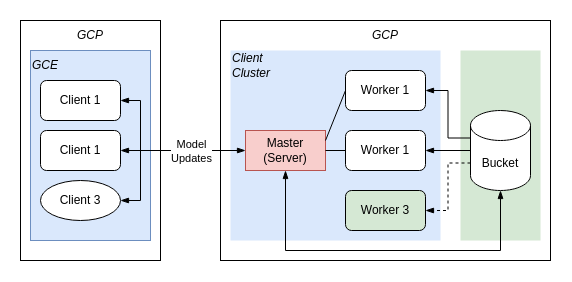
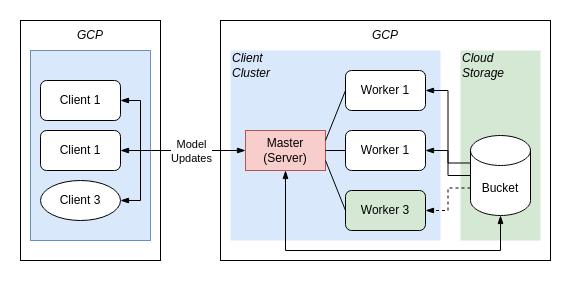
  <mxCell id="0" />
  <mxCell id="1" parent="0" />
  <mxCell id="2" value="" style="rounded=0;whiteSpace=wrap;html=1;" vertex="1" parent="1"><mxGeometry x="20" y="20" width="140" height="240" as="geometry" /></mxCell>
  <mxCell id="3" value="" style="rounded=0;whiteSpace=wrap;html=1;" vertex="1" parent="1"><mxGeometry x="220" y="20" width="330" height="240" as="geometry" /></mxCell>
  <mxCell id="4" value="" style="rounded=0;whiteSpace=wrap;html=1;fillColor=#d5e8d4;strokeColor=none;" vertex="1" parent="1"><mxGeometry x="460" y="50" width="80" height="190" as="geometry" /></mxCell>
  <mxCell id="5" value="" style="rounded=0;whiteSpace=wrap;html=1;fillColor=#dae8fc;strokeColor=none;" vertex="1" parent="1"><mxGeometry x="230" y="50" width="210" height="190" as="geometry" /></mxCell>
  <mxCell id="6" value="" style="rounded=0;whiteSpace=wrap;html=1;fillColor=#dae8fc;strokeColor=#6c8ebf;" vertex="1" parent="1"><mxGeometry x="30" y="50" width="120" height="190" as="geometry" /></mxCell>
  <mxCell id="7" value="Client 1" style="rounded=1;whiteSpace=wrap;html=1;" vertex="1" parent="1"><mxGeometry x="40" y="80" width="80" height="40" as="geometry" /></mxCell>
  <mxCell id="8" value="Client 1" style="rounded=1;whiteSpace=wrap;html=1;" vertex="1" parent="1"><mxGeometry x="40" y="130" width="80" height="40" as="geometry" /></mxCell>
  <mxCell id="9" value="Client 3" style="ellipse;whiteSpace=wrap;html=1;" vertex="1" parent="1"><mxGeometry x="40" y="180" width="80" height="40" as="geometry" /></mxCell>
  <mxCell id="10" style="edgeStyle=orthogonalEdgeStyle;rounded=0;orthogonalLoop=1;jettySize=auto;html=1;exitX=0;exitY=0.5;exitDx=0;exitDy=0;entryX=1;entryY=0.5;entryDx=0;entryDy=0;endArrow=blockThin;endFill=1;startArrow=blockThin;startFill=1;" edge="1" parent="1" source="13" target="8"><mxGeometry relative="1" as="geometry" /></mxCell>
  <mxCell id="11" value="Model&lt;br&gt;Updates" style="edgeLabel;html=1;align=center;verticalAlign=middle;resizable=0;points=[];" vertex="1" connectable="0" parent="10"><mxGeometry x="-0.125" relative="1" as="geometry"><mxPoint as="offset" /></mxGeometry></mxCell>
  <mxCell id="12" style="edgeStyle=orthogonalEdgeStyle;rounded=0;orthogonalLoop=1;jettySize=auto;html=1;exitX=0.5;exitY=1;exitDx=0;exitDy=0;entryX=0.5;entryY=1;entryDx=0;entryDy=0;entryPerimeter=0;startArrow=blockThin;startFill=1;endArrow=blockThin;endFill=1;" edge="1" parent="1" source="13" target="20"><mxGeometry relative="1" as="geometry"><Array as="points"><mxPoint x="285" y="250" /><mxPoint x="500" y="250" /></Array></mxGeometry></mxCell>
  <mxCell id="13" value="Master&lt;br&gt;(Server)" style="whiteSpace=wrap;html=1;fillColor=#f8cecc;strokeColor=#b85450;rounded=0;" vertex="1" parent="1"><mxGeometry x="245" y="130" width="80" height="40" as="geometry" /></mxCell>
  <mxCell id="14" style="edgeStyle=orthogonalEdgeStyle;rounded=0;orthogonalLoop=1;jettySize=auto;html=1;exitX=1;exitY=0.5;exitDx=0;exitDy=0;entryX=0;entryY=0;entryDx=0;entryDy=27.5;entryPerimeter=0;endArrow=none;endFill=0;startArrow=blockThin;startFill=1;" edge="1" parent="1" source="15" target="20"><mxGeometry relative="1" as="geometry" /></mxCell>
  <mxCell id="15" value="Worker 1" style="rounded=1;whiteSpace=wrap;html=1;" vertex="1" parent="1"><mxGeometry x="345" y="70" width="80" height="40" as="geometry" /></mxCell>
  <mxCell id="16" style="edgeStyle=orthogonalEdgeStyle;rounded=0;orthogonalLoop=1;jettySize=auto;html=1;exitX=1;exitY=0.5;exitDx=0;exitDy=0;entryX=0;entryY=0.5;entryDx=0;entryDy=0;entryPerimeter=0;startArrow=blockThin;startFill=1;endArrow=none;endFill=0;" edge="1" parent="1" source="17" target="20"><mxGeometry relative="1" as="geometry" /></mxCell>
  <mxCell id="17" value="Worker 1" style="rounded=1;whiteSpace=wrap;html=1;" vertex="1" parent="1"><mxGeometry x="345" y="130" width="80" height="40" as="geometry" /></mxCell>
  <mxCell id="18" style="edgeStyle=orthogonalEdgeStyle;rounded=0;orthogonalLoop=1;jettySize=auto;html=1;exitX=0;exitY=0;exitDx=0;exitDy=52.5;entryX=1;entryY=0.5;entryDx=0;entryDy=0;endArrow=blockThin;endFill=1;exitPerimeter=0;dashed=1;" edge="1" parent="1" source="20" target="19"><mxGeometry relative="1" as="geometry" /></mxCell>
  <mxCell id="19" value="Worker 3" style="rounded=1;whiteSpace=wrap;html=1;fillColor=#d5e8d4;" vertex="1" parent="1"><mxGeometry x="345" y="190" width="80" height="40" as="geometry" /></mxCell>
- <mxCell id="20" value="Bucket" style="shape=cylinder3;whiteSpace=wrap;html=1;boundedLbl=1;backgroundOutline=1;size=15;" vertex="1" parent="1"><mxGeometry x="470" y="110" width="60" height="80" as="geometry" /></mxCell>
+ <mxCell id="20" value="Bucket" style="shape=cylinder3;whiteSpace=wrap;html=1;boundedLbl=1;backgroundOutline=1;size=15;" vertex="1" parent="1"><mxGeometry x="470" y="135" width="60" height="80" as="geometry" /></mxCell>
  <mxCell id="21" value="" style="endArrow=blockThin;html=1;rounded=0;entryX=1;entryY=0.5;entryDx=0;entryDy=0;endFill=1;" edge="1" parent="1" target="7"><mxGeometry width="50" height="50" relative="1" as="geometry"><mxPoint x="140" y="150" as="sourcePoint" /><mxPoint x="220" y="120" as="targetPoint" /><Array as="points"><mxPoint x="140" y="100" /></Array></mxGeometry></mxCell>
  <mxCell id="22" value="" style="endArrow=blockThin;html=1;rounded=0;entryX=1;entryY=0.5;entryDx=0;entryDy=0;endFill=1;" edge="1" parent="1" target="9"><mxGeometry width="50" height="50" relative="1" as="geometry"><mxPoint x="140" y="140" as="sourcePoint" /><mxPoint x="220" y="170" as="targetPoint" /><Array as="points"><mxPoint x="140" y="200" /></Array></mxGeometry></mxCell>
  <mxCell id="23" value="" style="endArrow=none;html=1;rounded=0;entryX=0;entryY=0.5;entryDx=0;entryDy=0;exitX=1;exitY=0.25;exitDx=0;exitDy=0;" edge="1" parent="1" source="13" target="15"><mxGeometry width="50" height="50" relative="1" as="geometry"><mxPoint x="220" y="220" as="sourcePoint" /><mxPoint x="270" y="170" as="targetPoint" /></mxGeometry></mxCell>
  <mxCell id="24" value="" style="endArrow=none;html=1;rounded=0;entryX=0;entryY=0.5;entryDx=0;entryDy=0;exitX=1;exitY=0.5;exitDx=0;exitDy=0;" edge="1" parent="1" source="13" target="17"><mxGeometry width="50" height="50" relative="1" as="geometry"><mxPoint x="220" y="220" as="sourcePoint" /><mxPoint x="270" y="170" as="targetPoint" /></mxGeometry></mxCell>
- <mxCell id="26" value="&lt;i&gt;GCE&lt;/i&gt;" style="text;html=1;strokeColor=none;fillColor=none;align=left;verticalAlign=middle;whiteSpace=wrap;rounded=0;" vertex="1" parent="1"><mxGeometry x="30" y="50" width="60" height="30" as="geometry" /></mxCell>
+ <mxCell id="25" value="" style="endArrow=none;html=1;rounded=0;entryX=0;entryY=0.5;entryDx=0;entryDy=0;exitX=1;exitY=0.75;exitDx=0;exitDy=0;" edge="1" parent="1" source="13" target="19"><mxGeometry width="50" height="50" relative="1" as="geometry"><mxPoint x="220" y="220" as="sourcePoint" /><mxPoint x="270" y="170" as="targetPoint" /></mxGeometry></mxCell>
  <mxCell id="27" value="&lt;i&gt;Client Cluster&lt;/i&gt;" style="text;html=1;strokeColor=none;fillColor=none;align=left;verticalAlign=middle;whiteSpace=wrap;rounded=0;" vertex="1" parent="1"><mxGeometry x="230" y="50" width="60" height="30" as="geometry" /></mxCell>
+ <mxCell id="28" value="&lt;i&gt;Cloud&lt;br&gt;Storage&lt;br&gt;&lt;/i&gt;" style="text;html=1;strokeColor=none;fillColor=none;align=left;verticalAlign=middle;whiteSpace=wrap;rounded=0;" vertex="1" parent="1"><mxGeometry x="460" y="50" width="60" height="30" as="geometry" /></mxCell>
  <mxCell id="29" value="&lt;i&gt;GCP&lt;br&gt;&lt;/i&gt;" style="text;html=1;strokeColor=none;fillColor=none;align=center;verticalAlign=middle;whiteSpace=wrap;rounded=0;" vertex="1" parent="1"><mxGeometry x="355" y="20" width="60" height="30" as="geometry" /></mxCell>
  <mxCell id="30" value="&lt;i&gt;GCP&lt;br&gt;&lt;/i&gt;" style="text;html=1;strokeColor=none;fillColor=none;align=center;verticalAlign=middle;whiteSpace=wrap;rounded=0;" vertex="1" parent="1"><mxGeometry x="60" y="20" width="60" height="30" as="geometry" /></mxCell>
